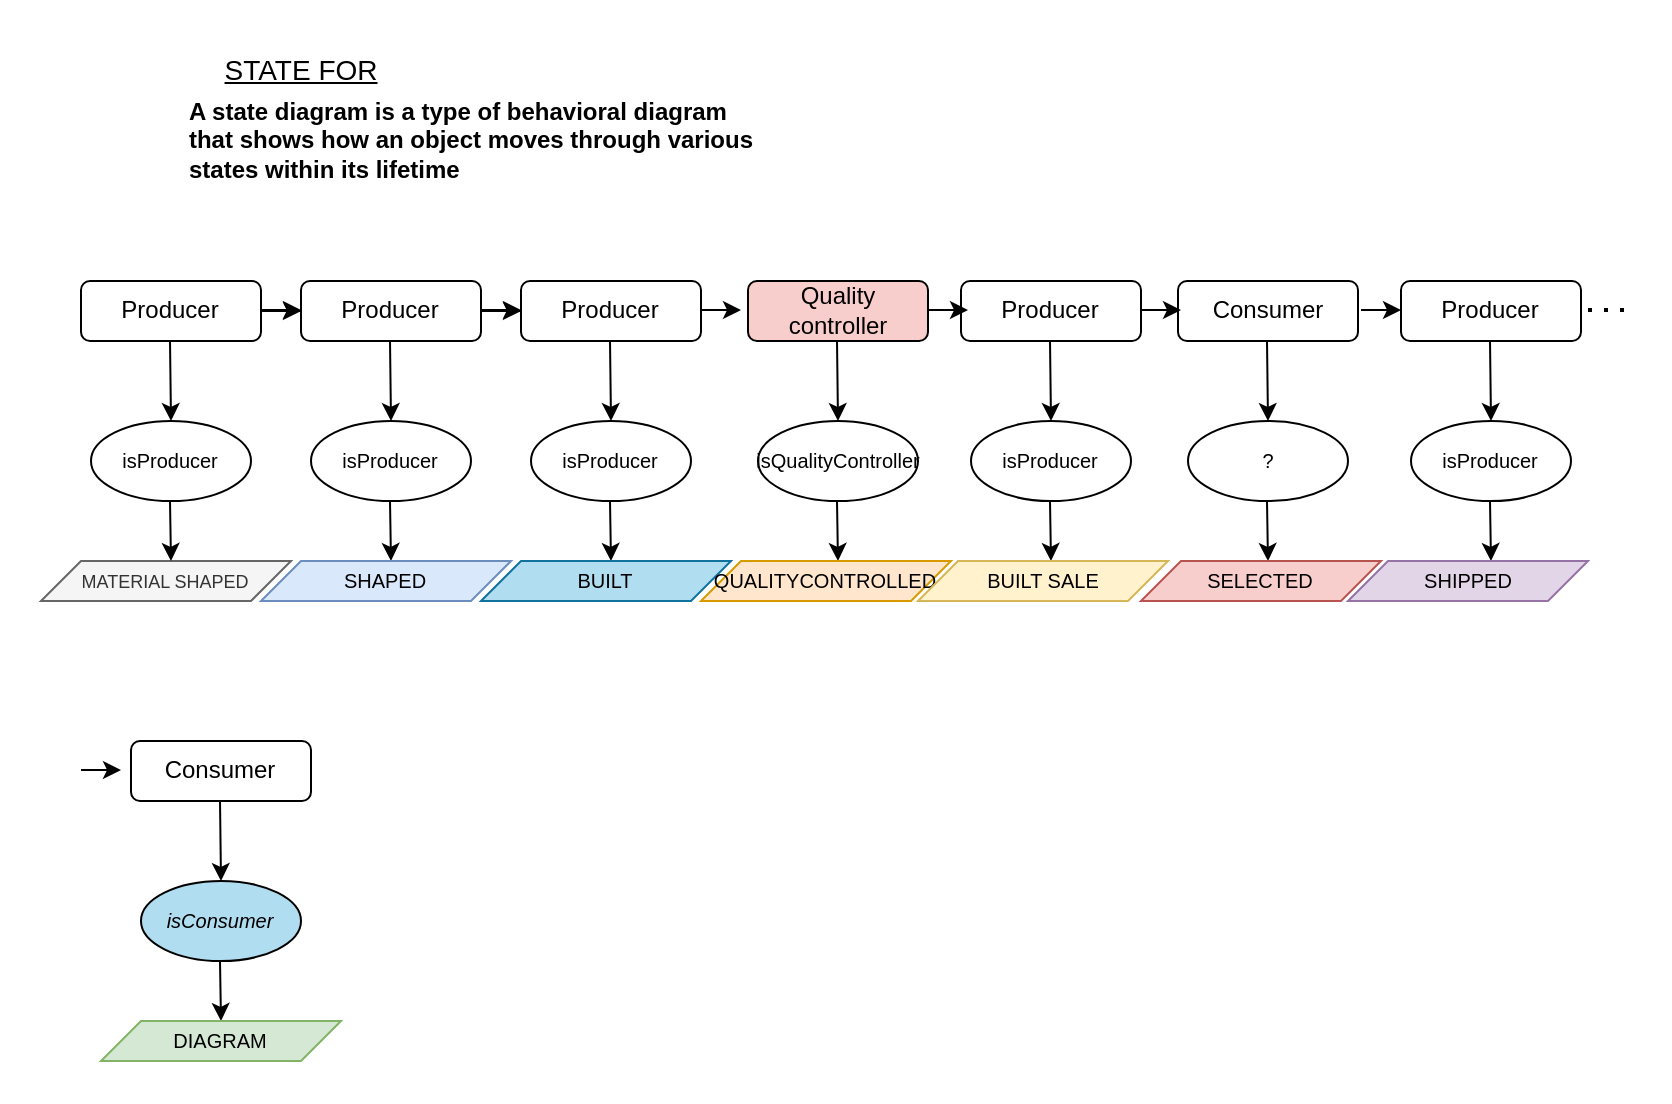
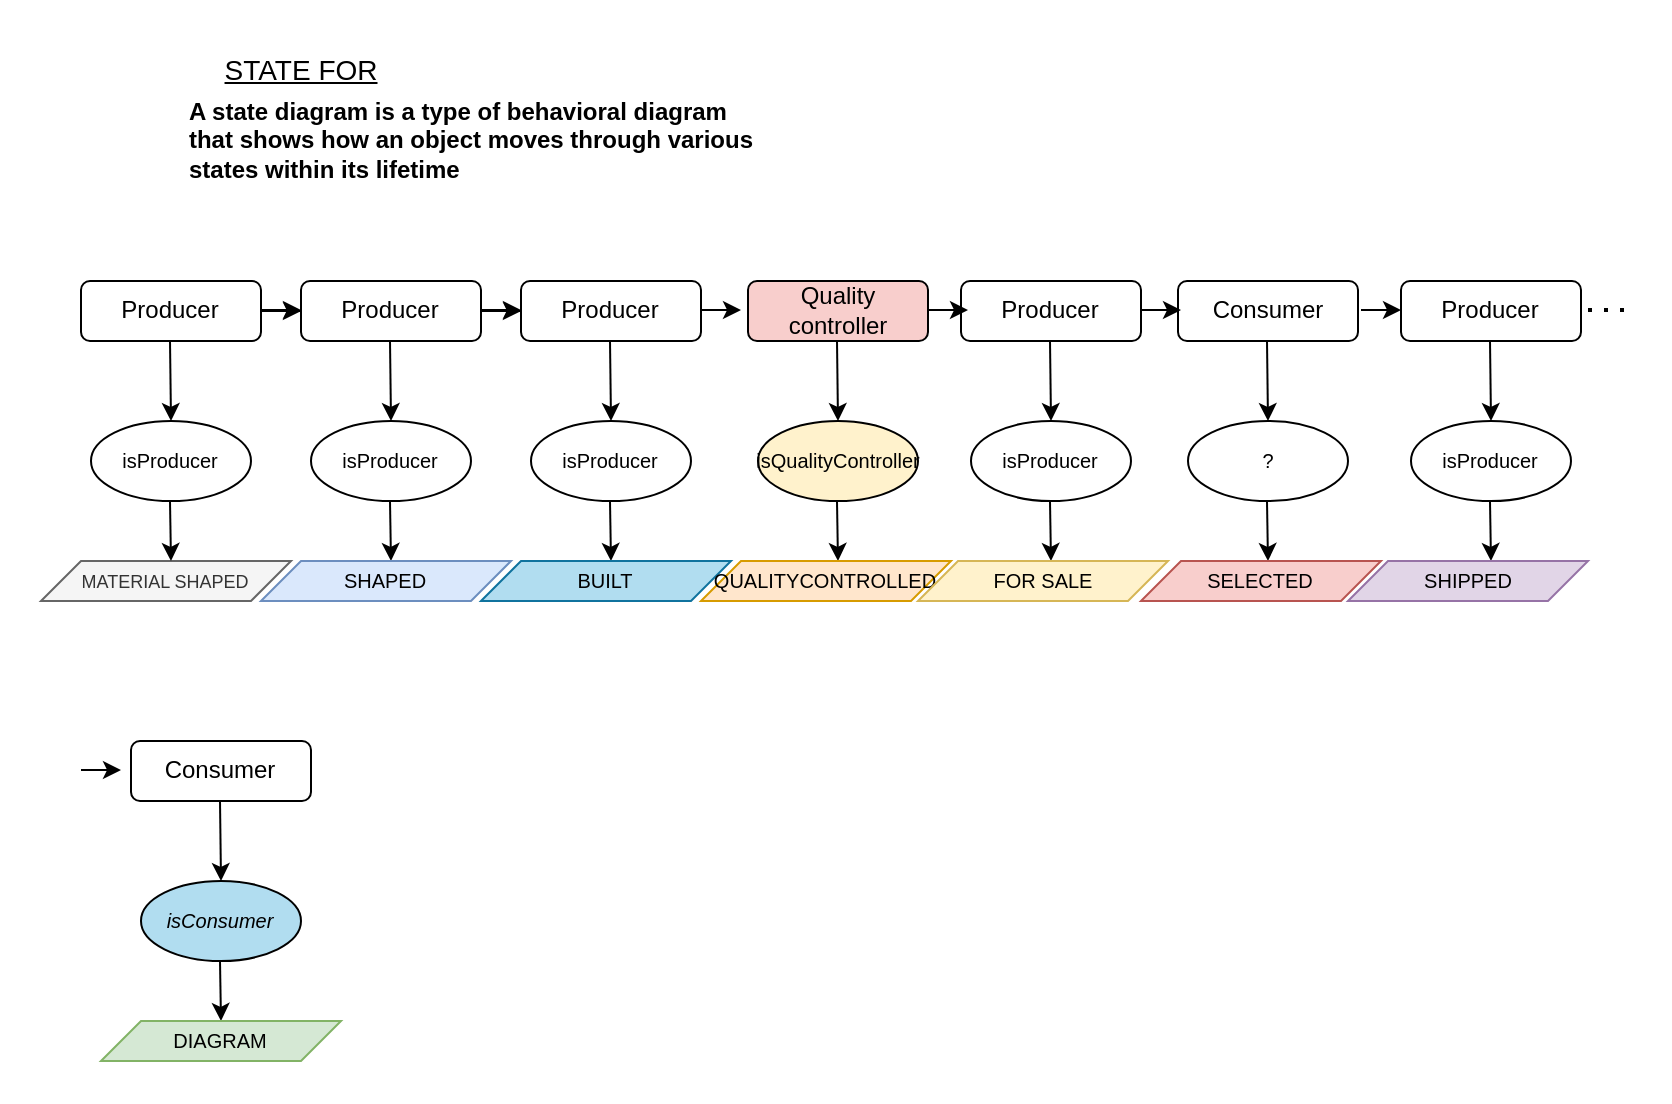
  <mxCell id="0" />
  <mxCell id="1" parent="0" />
  <mxCell id="2" value="&lt;u style=&quot;&quot;&gt;&lt;font style=&quot;font-size: 14px;&quot;&gt;STATE FOR&lt;/font&gt;&lt;/u&gt;" style="text;html=1;align=center;verticalAlign=middle;resizable=0;points=[];autosize=1;strokeColor=none;fillColor=none;" vertex="1" parent="1"><mxGeometry x="80" y="20" width="140" height="30" as="geometry" /></mxCell>
  <mxCell id="3" value="&lt;div style=&quot;text-align: justify;&quot;&gt;&lt;b&gt;A state diagram is a type of behavioral diagram&lt;/b&gt;&lt;/div&gt;&lt;div style=&quot;text-align: justify;&quot;&gt;&lt;b&gt;that shows how an object moves through various&lt;/b&gt;&lt;/div&gt;&lt;div style=&quot;text-align: justify;&quot;&gt;&lt;b&gt;states within its lifetime&lt;/b&gt;&lt;/div&gt;" style="text;html=1;align=center;verticalAlign=middle;resizable=0;points=[];autosize=1;strokeColor=none;fillColor=none;" vertex="1" parent="1"><mxGeometry x="80" y="40" width="310" height="60" as="geometry" /></mxCell>
  <mxCell id="4" value="" style="edgeStyle=orthogonalEdgeStyle;rounded=0;orthogonalLoop=1;jettySize=auto;html=1;fontSize=9;" edge="1" parent="1" source="5" target="8"><mxGeometry relative="1" as="geometry" /></mxCell>
  <mxCell id="5" value="Producer" style="rounded=1;whiteSpace=wrap;html=1;" vertex="1" parent="1"><mxGeometry x="40" y="140" width="90" height="30" as="geometry" /></mxCell>
  <mxCell id="6" value="" style="endArrow=classic;html=1;rounded=0;" edge="1" parent="1"><mxGeometry width="50" height="50" relative="1" as="geometry"><mxPoint x="84.5" y="170" as="sourcePoint" /><mxPoint x="85" y="210" as="targetPoint" /></mxGeometry></mxCell>
  <mxCell id="7" value="" style="edgeStyle=orthogonalEdgeStyle;rounded=0;orthogonalLoop=1;jettySize=auto;html=1;fontSize=9;" edge="1" parent="1" source="8" target="17"><mxGeometry relative="1" as="geometry" /></mxCell>
  <mxCell id="8" value="Producer" style="rounded=1;whiteSpace=wrap;html=1;" vertex="1" parent="1"><mxGeometry x="150" y="140" width="90" height="30" as="geometry" /></mxCell>
  <mxCell id="9" value="" style="endArrow=classic;html=1;rounded=0;" edge="1" parent="1"><mxGeometry width="50" height="50" relative="1" as="geometry"><mxPoint x="130" y="154.5" as="sourcePoint" /><mxPoint x="150" y="154.5" as="targetPoint" /></mxGeometry></mxCell>
  <mxCell id="10" value="&lt;font size=&quot;1&quot;&gt;isProducer&lt;/font&gt;" style="ellipse;whiteSpace=wrap;html=1;" vertex="1" parent="1"><mxGeometry x="45" y="210" width="80" height="40" as="geometry" /></mxCell>
  <mxCell id="11" value="&lt;font style=&quot;font-size: 9px;&quot;&gt;MATERIAL SHAPED&lt;/font&gt;" style="shape=parallelogram;perimeter=parallelogramPerimeter;whiteSpace=wrap;html=1;fixedSize=1;fillColor=#f5f5f5;fontColor=#333333;strokeColor=#666666;" vertex="1" parent="1"><mxGeometry y="280" width="125" height="20" as="geometry" x="20" /></mxCell>
  <mxCell id="12" value="" style="endArrow=classic;html=1;rounded=0;fontSize=9;" edge="1" parent="1"><mxGeometry width="50" height="50" relative="1" as="geometry"><mxPoint x="84.5" y="250" as="sourcePoint" /><mxPoint x="85" y="280" as="targetPoint" /></mxGeometry></mxCell>
  <mxCell id="13" value="" style="endArrow=classic;html=1;rounded=0;" edge="1" parent="1"><mxGeometry width="50" height="50" relative="1" as="geometry"><mxPoint x="194.5" y="170" as="sourcePoint" /><mxPoint x="195" y="210" as="targetPoint" /></mxGeometry></mxCell>
  <mxCell id="14" value="&lt;font size=&quot;1&quot;&gt;isProducer&lt;/font&gt;" style="ellipse;whiteSpace=wrap;html=1;" vertex="1" parent="1"><mxGeometry x="155" y="210" width="80" height="40" as="geometry" /></mxCell>
  <mxCell id="15" value="" style="endArrow=classic;html=1;rounded=0;fontSize=9;" edge="1" parent="1"><mxGeometry width="50" height="50" relative="1" as="geometry"><mxPoint x="194.5" y="250" as="sourcePoint" /><mxPoint x="195" y="280" as="targetPoint" /></mxGeometry></mxCell>
  <mxCell id="16" value="&lt;font size=&quot;1&quot;&gt;SHAPED&lt;/font&gt;" style="shape=parallelogram;perimeter=parallelogramPerimeter;whiteSpace=wrap;html=1;fixedSize=1;fillColor=#dae8fc;strokeColor=#6c8ebf;" vertex="1" parent="1"><mxGeometry x="130" y="280" width="125" height="20" as="geometry" /></mxCell>
  <mxCell id="17" value="Producer" style="rounded=1;whiteSpace=wrap;html=1;" vertex="1" parent="1"><mxGeometry x="260" y="140" width="90" height="30" as="geometry" /></mxCell>
  <mxCell id="18" value="" style="endArrow=classic;html=1;rounded=0;" edge="1" parent="1"><mxGeometry width="50" height="50" relative="1" as="geometry"><mxPoint x="240" y="154.5" as="sourcePoint" /><mxPoint x="260" y="154.5" as="targetPoint" /></mxGeometry></mxCell>
  <mxCell id="19" value="" style="endArrow=classic;html=1;rounded=0;" edge="1" parent="1"><mxGeometry width="50" height="50" relative="1" as="geometry"><mxPoint x="304.5" y="170" as="sourcePoint" /><mxPoint x="305" y="210" as="targetPoint" /></mxGeometry></mxCell>
  <mxCell id="20" value="&lt;font size=&quot;1&quot;&gt;isProducer&lt;/font&gt;" style="ellipse;whiteSpace=wrap;html=1;" vertex="1" parent="1"><mxGeometry x="265" y="210" width="80" height="40" as="geometry" /></mxCell>
  <mxCell id="21" value="" style="endArrow=classic;html=1;rounded=0;fontSize=9;" edge="1" parent="1"><mxGeometry width="50" height="50" relative="1" as="geometry"><mxPoint x="304.5" y="250" as="sourcePoint" /><mxPoint x="305" y="280" as="targetPoint" /></mxGeometry></mxCell>
  <mxCell id="22" value="&lt;font size=&quot;1&quot;&gt;BUILT&lt;/font&gt;" style="shape=parallelogram;perimeter=parallelogramPerimeter;whiteSpace=wrap;html=1;fixedSize=1;fillColor=#b1ddf0;strokeColor=#10739e;" vertex="1" parent="1"><mxGeometry x="240" y="280" width="125" height="20" as="geometry" /></mxCell>
  <mxCell id="23" value="Quality controller" style="rounded=1;whiteSpace=wrap;html=1;fillColor=#f8cecc;" vertex="1" parent="1"><mxGeometry x="373.5" y="140" width="90" height="30" as="geometry" /></mxCell>
  <mxCell id="24" value="" style="edgeStyle=orthogonalEdgeStyle;rounded=0;orthogonalLoop=1;jettySize=auto;html=1;fontSize=9;" edge="1" parent="1"><mxGeometry relative="1" as="geometry"><mxPoint x="350" y="154.5" as="sourcePoint" /><mxPoint x="370" y="154.5" as="targetPoint" /></mxGeometry></mxCell>
  <mxCell id="25" value="" style="endArrow=classic;html=1;rounded=0;" edge="1" parent="1"><mxGeometry width="50" height="50" relative="1" as="geometry"><mxPoint x="418" y="170" as="sourcePoint" /><mxPoint x="418.5" y="210" as="targetPoint" /></mxGeometry></mxCell>
- <mxCell id="26" value="&lt;font size=&quot;1&quot;&gt;isQualityController&lt;/font&gt;" style="ellipse;whiteSpace=wrap;html=1;" vertex="1" parent="1"><mxGeometry x="378.5" y="210" width="80" height="40" as="geometry" /></mxCell>
+ <mxCell id="26" value="&lt;font size=&quot;1&quot;&gt;isQualityController&lt;/font&gt;" style="ellipse;whiteSpace=wrap;html=1;fillColor=#fff2cc;" vertex="1" parent="1"><mxGeometry x="378.5" y="210" width="80" height="40" as="geometry" /></mxCell>
  <mxCell id="27" value="" style="endArrow=classic;html=1;rounded=0;fontSize=9;" edge="1" parent="1"><mxGeometry width="50" height="50" relative="1" as="geometry"><mxPoint x="418" y="250" as="sourcePoint" /><mxPoint x="418.5" y="280" as="targetPoint" /></mxGeometry></mxCell>
  <mxCell id="28" value="&lt;font size=&quot;1&quot;&gt;QUALITYCONTROLLED&lt;/font&gt;" style="shape=parallelogram;perimeter=parallelogramPerimeter;whiteSpace=wrap;html=1;fixedSize=1;fillColor=#ffe6cc;strokeColor=#d79b00;" vertex="1" parent="1"><mxGeometry x="350" y="280" width="125" height="20" as="geometry" /></mxCell>
  <mxCell id="29" value="Producer" style="rounded=1;whiteSpace=wrap;html=1;" vertex="1" parent="1"><mxGeometry x="480" y="140" width="90" height="30" as="geometry" /></mxCell>
  <mxCell id="30" value="" style="edgeStyle=orthogonalEdgeStyle;rounded=0;orthogonalLoop=1;jettySize=auto;html=1;fontSize=9;" edge="1" parent="1"><mxGeometry relative="1" as="geometry"><mxPoint x="463.5" y="154.5" as="sourcePoint" /><mxPoint x="483.5" y="154.5" as="targetPoint" /></mxGeometry></mxCell>
  <mxCell id="31" value="" style="endArrow=classic;html=1;rounded=0;" edge="1" parent="1"><mxGeometry width="50" height="50" relative="1" as="geometry"><mxPoint x="524.5" y="170" as="sourcePoint" /><mxPoint x="525" y="210" as="targetPoint" /></mxGeometry></mxCell>
  <mxCell id="32" value="&lt;font size=&quot;1&quot;&gt;isProducer&lt;/font&gt;" style="ellipse;whiteSpace=wrap;html=1;" vertex="1" parent="1"><mxGeometry x="485" y="210" width="80" height="40" as="geometry" /></mxCell>
  <mxCell id="33" value="" style="endArrow=classic;html=1;rounded=0;fontSize=9;" edge="1" parent="1"><mxGeometry width="50" height="50" relative="1" as="geometry"><mxPoint x="524.5" y="250" as="sourcePoint" /><mxPoint x="525" y="280" as="targetPoint" /></mxGeometry></mxCell>
- <mxCell id="34" value="&lt;font size=&quot;1&quot;&gt;BUILT SALE&lt;/font&gt;" style="shape=parallelogram;perimeter=parallelogramPerimeter;whiteSpace=wrap;html=1;fixedSize=1;fillColor=#fff2cc;strokeColor=#d6b656;" vertex="1" parent="1"><mxGeometry x="458.5" y="280" width="125" height="20" as="geometry" /></mxCell>
+ <mxCell id="34" value="&lt;font size=&quot;1&quot;&gt;FOR SALE&lt;/font&gt;" style="shape=parallelogram;perimeter=parallelogramPerimeter;whiteSpace=wrap;html=1;fixedSize=1;fillColor=#fff2cc;strokeColor=#d6b656;" vertex="1" parent="1"><mxGeometry x="458.5" y="280" width="125" height="20" as="geometry" /></mxCell>
  <mxCell id="35" value="Consumer" style="rounded=1;whiteSpace=wrap;html=1;" vertex="1" parent="1"><mxGeometry x="588.5" y="140" width="90" height="30" as="geometry" /></mxCell>
  <mxCell id="36" value="" style="edgeStyle=orthogonalEdgeStyle;rounded=0;orthogonalLoop=1;jettySize=auto;html=1;fontSize=9;" edge="1" parent="1"><mxGeometry relative="1" as="geometry"><mxPoint x="570" y="154.5" as="sourcePoint" /><mxPoint x="590" y="154.5" as="targetPoint" /></mxGeometry></mxCell>
  <mxCell id="37" value="" style="endArrow=classic;html=1;rounded=0;" edge="1" parent="1"><mxGeometry width="50" height="50" relative="1" as="geometry"><mxPoint x="633" y="170" as="sourcePoint" /><mxPoint x="633.5" y="210" as="targetPoint" /></mxGeometry></mxCell>
  <mxCell id="38" value="&lt;font size=&quot;1&quot;&gt;?&lt;/font&gt;" style="ellipse;whiteSpace=wrap;html=1;" vertex="1" parent="1"><mxGeometry x="593.5" y="210" width="80" height="40" as="geometry" /></mxCell>
  <mxCell id="39" value="" style="endArrow=classic;html=1;rounded=0;fontSize=9;" edge="1" parent="1"><mxGeometry width="50" height="50" relative="1" as="geometry"><mxPoint x="633" y="250" as="sourcePoint" /><mxPoint x="633.5" y="280" as="targetPoint" /></mxGeometry></mxCell>
  <mxCell id="40" value="&lt;font size=&quot;1&quot;&gt;SELECTED&lt;/font&gt;" style="shape=parallelogram;perimeter=parallelogramPerimeter;whiteSpace=wrap;html=1;fixedSize=1;fillColor=#f8cecc;strokeColor=#b85450;" vertex="1" parent="1"><mxGeometry x="570" y="280" width="120" height="20" as="geometry" /></mxCell>
  <mxCell id="41" value="Producer" style="rounded=1;whiteSpace=wrap;html=1;" vertex="1" parent="1"><mxGeometry x="700" y="140" width="90" height="30" as="geometry" /></mxCell>
  <mxCell id="42" value="" style="edgeStyle=orthogonalEdgeStyle;rounded=0;orthogonalLoop=1;jettySize=auto;html=1;fontSize=9;" edge="1" parent="1"><mxGeometry relative="1" as="geometry"><mxPoint x="680" y="154.5" as="sourcePoint" /><mxPoint x="700" y="154.5" as="targetPoint" /></mxGeometry></mxCell>
  <mxCell id="43" value="" style="endArrow=classic;html=1;rounded=0;" edge="1" parent="1"><mxGeometry width="50" height="50" relative="1" as="geometry"><mxPoint x="744.5" y="170" as="sourcePoint" /><mxPoint x="745" y="210" as="targetPoint" /></mxGeometry></mxCell>
  <mxCell id="44" value="&lt;font size=&quot;1&quot;&gt;isProducer&lt;/font&gt;" style="ellipse;whiteSpace=wrap;html=1;" vertex="1" parent="1"><mxGeometry x="705" y="210" width="80" height="40" as="geometry" /></mxCell>
  <mxCell id="45" value="" style="endArrow=classic;html=1;rounded=0;fontSize=9;" edge="1" parent="1"><mxGeometry width="50" height="50" relative="1" as="geometry"><mxPoint x="744.5" y="250" as="sourcePoint" /><mxPoint x="745" y="280" as="targetPoint" /></mxGeometry></mxCell>
  <mxCell id="46" value="&lt;font size=&quot;1&quot;&gt;SHIPPED&lt;/font&gt;" style="shape=parallelogram;perimeter=parallelogramPerimeter;whiteSpace=wrap;html=1;fixedSize=1;fillColor=#e1d5e7;strokeColor=#9673a6;" vertex="1" parent="1"><mxGeometry x="673.5" y="280" width="120" height="20" as="geometry" /></mxCell>
  <mxCell id="47" value="" style="endArrow=none;dashed=1;html=1;dashPattern=1 3;strokeWidth=2;rounded=0;fontSize=9;" edge="1" parent="1"><mxGeometry width="50" height="50" relative="1" as="geometry"><mxPoint x="793.5" y="154.5" as="sourcePoint" /><mxPoint x="813.5" y="154.5" as="targetPoint" /></mxGeometry></mxCell>
  <mxCell id="48" value="" style="endArrow=classic;html=1;rounded=0;" edge="1" parent="1"><mxGeometry width="50" height="50" relative="1" as="geometry"><mxPoint x="40" y="384.5" as="sourcePoint" /><mxPoint x="60" y="384.5" as="targetPoint" /></mxGeometry></mxCell>
  <mxCell id="49" value="Consumer" style="rounded=1;whiteSpace=wrap;html=1;" vertex="1" parent="1"><mxGeometry x="65" y="370" width="90" height="30" as="geometry" /></mxCell>
  <mxCell id="50" value="" style="endArrow=classic;html=1;rounded=0;" edge="1" parent="1"><mxGeometry width="50" height="50" relative="1" as="geometry"><mxPoint x="109.5" y="400" as="sourcePoint" /><mxPoint x="110" y="440" as="targetPoint" /></mxGeometry></mxCell>
  <mxCell id="51" value="&lt;font size=&quot;1&quot;&gt;&lt;i&gt;isConsumer&lt;/i&gt;&lt;/font&gt;" style="ellipse;whiteSpace=wrap;html=1;fillColor=#b1ddf0;" vertex="1" parent="1"><mxGeometry x="70" y="440" width="80" height="40" as="geometry" /></mxCell>
  <mxCell id="52" value="" style="endArrow=classic;html=1;rounded=0;fontSize=9;" edge="1" parent="1"><mxGeometry width="50" height="50" relative="1" as="geometry"><mxPoint x="109.5" y="480" as="sourcePoint" /><mxPoint x="110" y="510" as="targetPoint" /></mxGeometry></mxCell>
  <mxCell id="53" value="&lt;font size=&quot;1&quot;&gt;DIAGRAM&lt;/font&gt;" style="shape=parallelogram;perimeter=parallelogramPerimeter;whiteSpace=wrap;html=1;fixedSize=1;fillColor=#d5e8d4;strokeColor=#82b366;" vertex="1" parent="1"><mxGeometry x="50" y="510" width="120" height="20" as="geometry" /></mxCell>
